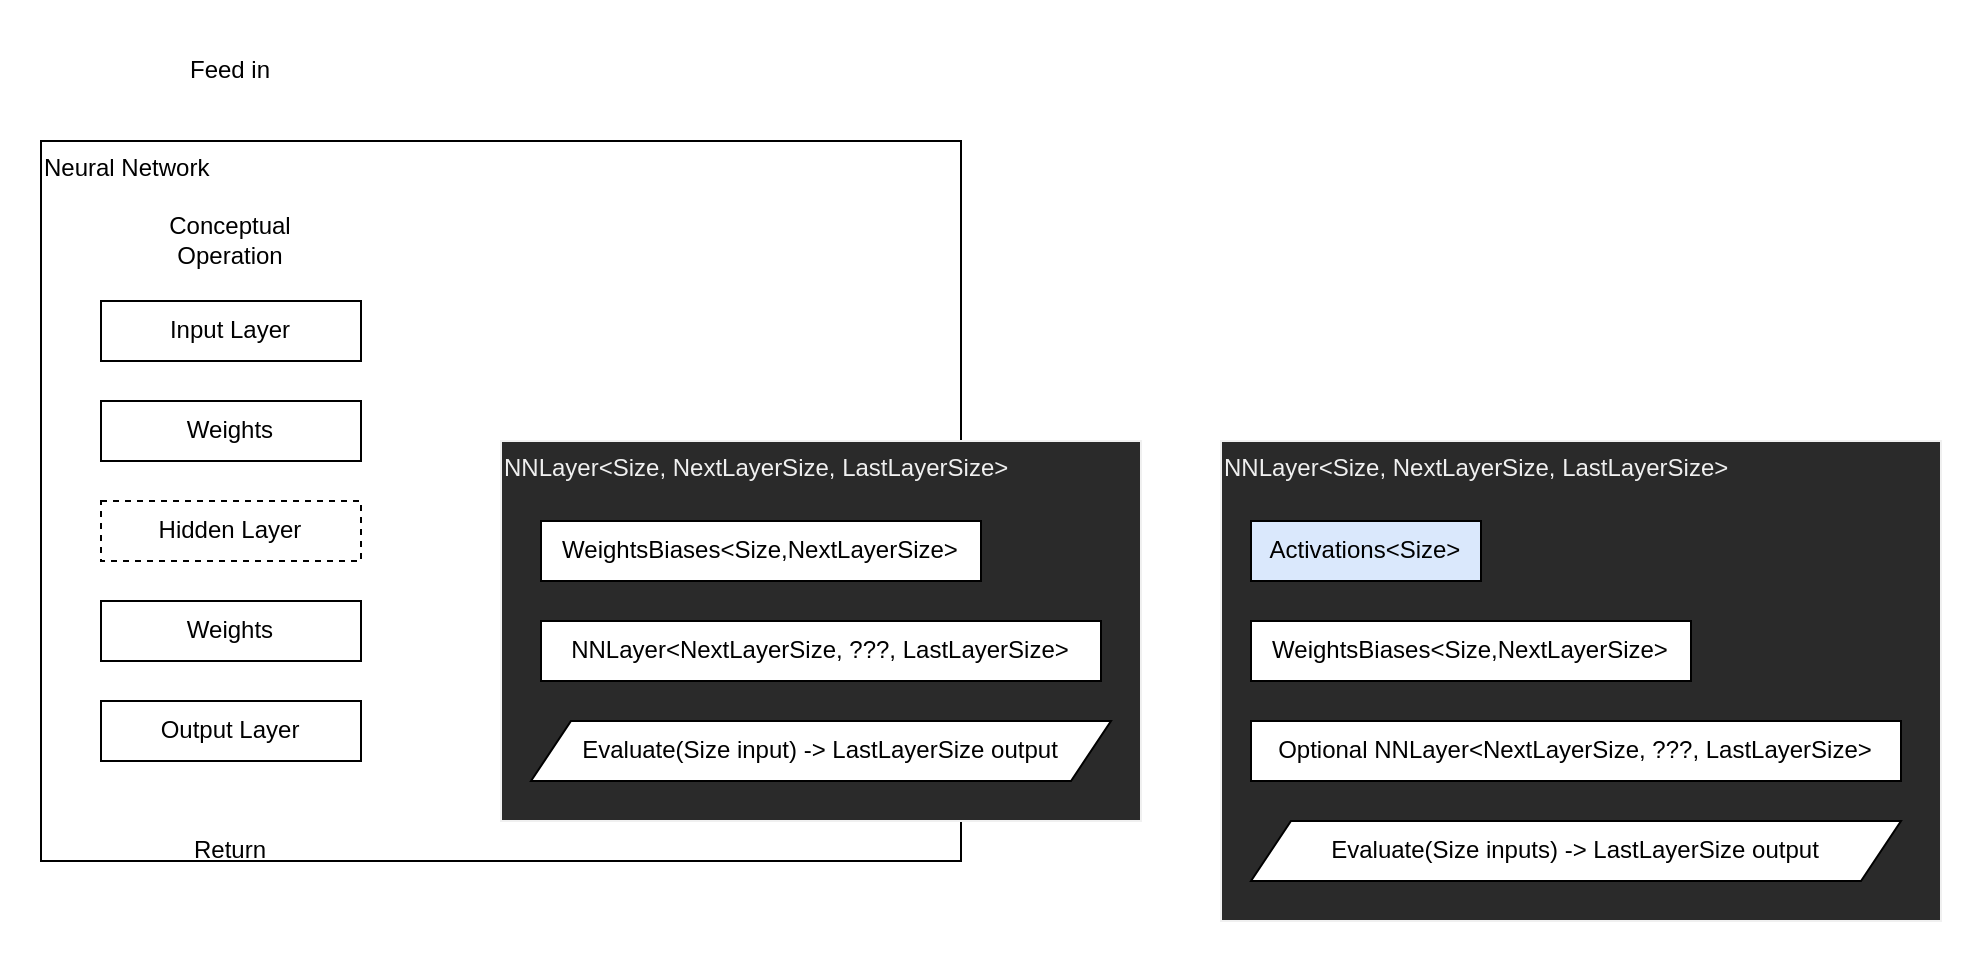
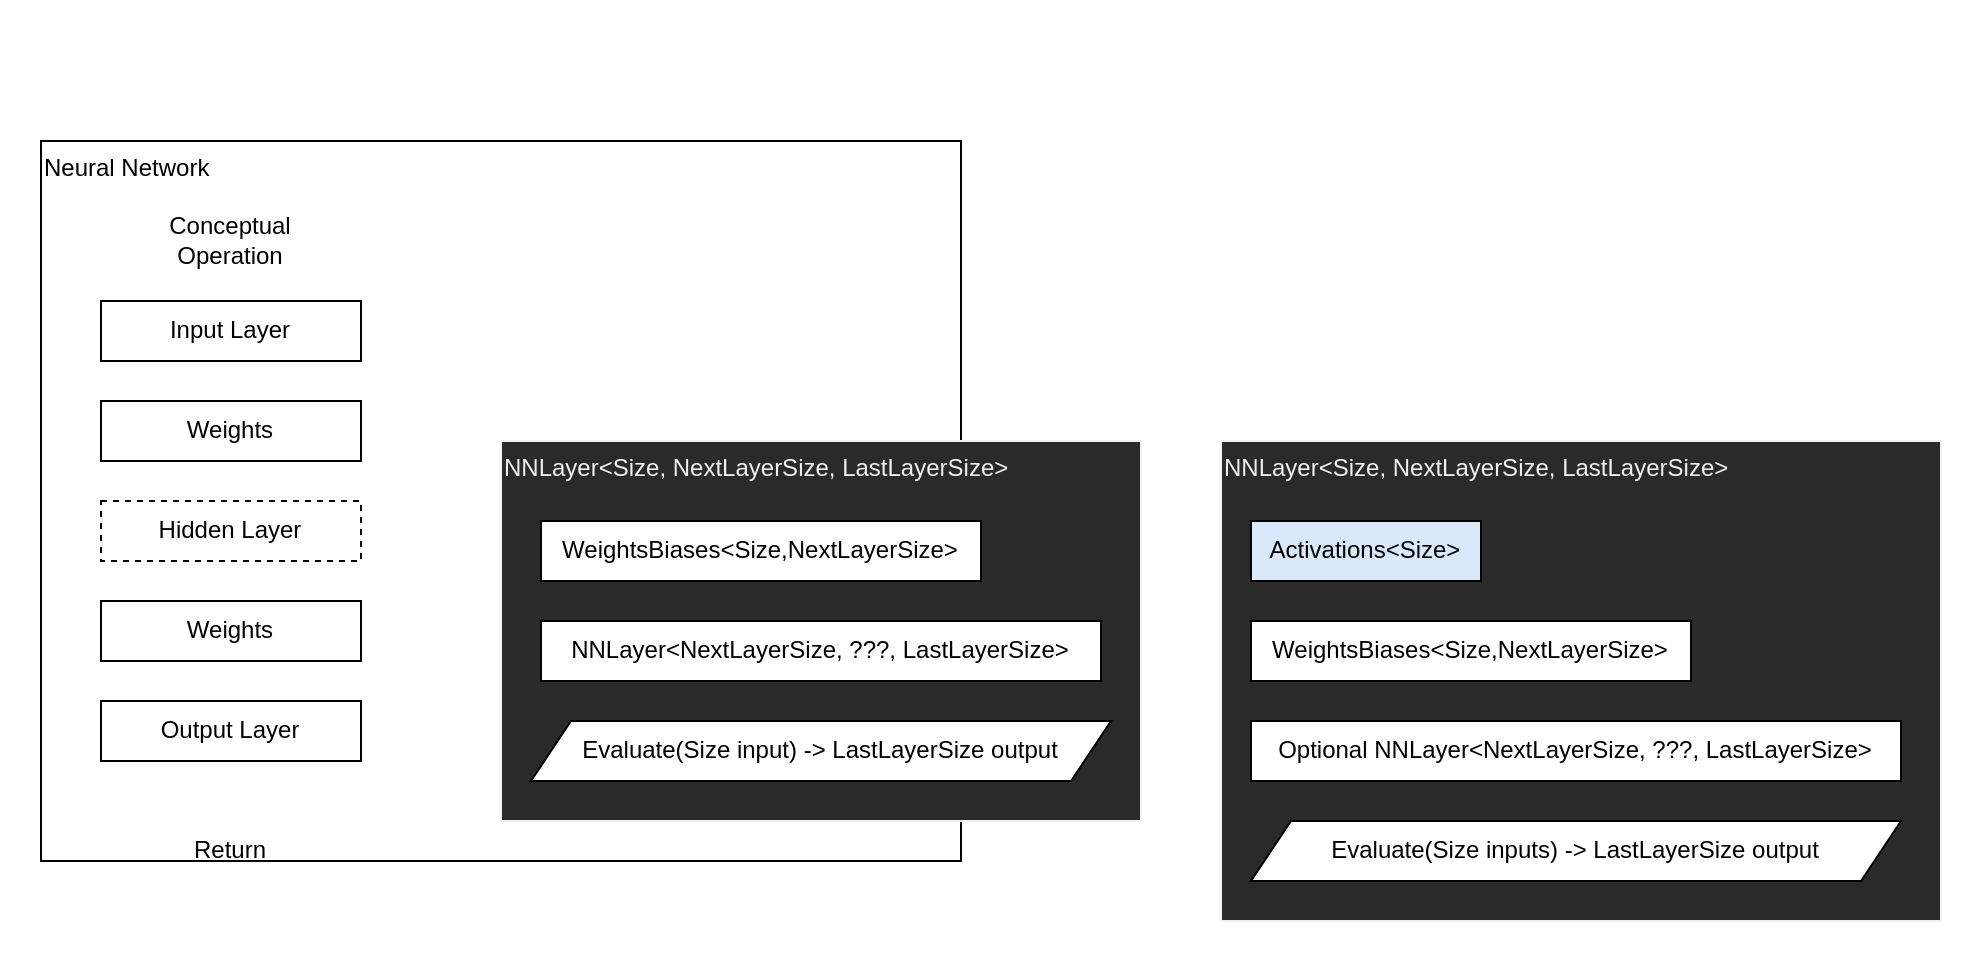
  <mxCell id="0" />
  <mxCell id="1" parent="0" />
  <mxCell id="2" value="Neural Network" style="rounded=0;whiteSpace=wrap;html=1;align=left;verticalAlign=top;" vertex="1" parent="1"><mxGeometry x="20" y="70" width="460" height="360" as="geometry" /></mxCell>
  <mxCell id="3" value="Output Layer" style="rounded=0;whiteSpace=wrap;html=1;" vertex="1" parent="1"><mxGeometry x="50" y="350" width="130" height="30" as="geometry" /></mxCell>
  <mxCell id="4" value="Weights" style="rounded=0;whiteSpace=wrap;html=1;" vertex="1" parent="1"><mxGeometry x="50" y="300" width="130" height="30" as="geometry" /></mxCell>
  <mxCell id="5" value="Hidden Layer" style="rounded=0;whiteSpace=wrap;html=1;dashed=1;" vertex="1" parent="1"><mxGeometry x="50" y="250" width="130" height="30" as="geometry" /></mxCell>
  <mxCell id="6" value="Weights" style="rounded=0;whiteSpace=wrap;html=1;" vertex="1" parent="1"><mxGeometry x="50" y="200" width="130" height="30" as="geometry" /></mxCell>
  <mxCell id="7" value="Input Layer" style="rounded=0;whiteSpace=wrap;html=1;" vertex="1" parent="1"><mxGeometry x="50" y="150" width="130" height="30" as="geometry" /></mxCell>
- <mxCell id="8" value="Feed in" style="text;html=1;strokeColor=none;fillColor=none;align=center;verticalAlign=middle;whiteSpace=wrap;rounded=0;" vertex="1" parent="1"><mxGeometry x="85" y="20" width="60" height="30" as="geometry" /></mxCell>
  <mxCell id="9" value="Return" style="text;html=1;strokeColor=none;fillColor=none;align=center;verticalAlign=middle;whiteSpace=wrap;rounded=0;" vertex="1" parent="1"><mxGeometry x="85" y="410" width="60" height="30" as="geometry" /></mxCell>
  <mxCell id="10" value="Conceptual Operation" style="text;html=1;strokeColor=none;fillColor=none;align=center;verticalAlign=middle;whiteSpace=wrap;rounded=0;" vertex="1" parent="1"><mxGeometry x="95" y="110" width="40" height="20" as="geometry" /></mxCell>
  <mxCell id="11" value="NNLayer&amp;lt;Size, NextLayerSize, LastLayerSize&amp;gt;" style="rounded=0;whiteSpace=wrap;html=1;fontFamily=Helvetica;fontSize=12;fontColor=#f0f0f0;align=left;strokeColor=#f0f0f0;fillColor=#2a2a2a;verticalAlign=top;" vertex="1" parent="1"><mxGeometry x="250" y="220" width="320" height="190" as="geometry" /></mxCell>
  <mxCell id="12" value="WeightsBiases&amp;lt;Size,NextLayerSize&amp;gt;" style="rounded=0;whiteSpace=wrap;html=1;" vertex="1" parent="1"><mxGeometry x="270" y="260" width="220" height="30" as="geometry" /></mxCell>
  <mxCell id="13" value="NNLayer&amp;lt;NextLayerSize, ???, LastLayerSize&amp;gt;" style="rounded=0;whiteSpace=wrap;html=1;" vertex="1" parent="1"><mxGeometry x="270" y="310" width="280" height="30" as="geometry" /></mxCell>
  <mxCell id="14" value="Evaluate(Size input) -&amp;gt; LastLayerSize output" style="shape=parallelogram;perimeter=parallelogramPerimeter;whiteSpace=wrap;html=1;fixedSize=1;align=center;" vertex="1" parent="1"><mxGeometry x="265" y="360" width="290" height="30" as="geometry" /></mxCell>
  <mxCell id="15" value="NNLayer&amp;lt;Size, NextLayerSize, LastLayerSize&amp;gt;" style="rounded=0;whiteSpace=wrap;html=1;fontFamily=Helvetica;fontSize=12;fontColor=#f0f0f0;align=left;strokeColor=#f0f0f0;fillColor=#2a2a2a;verticalAlign=top;" vertex="1" parent="1"><mxGeometry x="610" y="220" width="360" height="240" as="geometry" /></mxCell>
  <mxCell id="16" value="WeightsBiases&amp;lt;Size,NextLayerSize&amp;gt;" style="rounded=0;whiteSpace=wrap;html=1;" vertex="1" parent="1"><mxGeometry x="625" y="310" width="220" height="30" as="geometry" /></mxCell>
  <mxCell id="17" value="Optional NNLayer&amp;lt;NextLayerSize, ???, LastLayerSize&amp;gt;" style="rounded=0;whiteSpace=wrap;html=1;" vertex="1" parent="1"><mxGeometry x="625" y="360" width="325" height="30" as="geometry" /></mxCell>
  <mxCell id="18" value="Evaluate(Size inputs) -&amp;gt; LastLayerSize output" style="shape=parallelogram;perimeter=parallelogramPerimeter;whiteSpace=wrap;html=1;fixedSize=1;align=center;" vertex="1" parent="1"><mxGeometry x="625" y="410" width="325" height="30" as="geometry" /></mxCell>
  <mxCell id="19" value="Activations&amp;lt;Size&amp;gt;" style="rounded=0;whiteSpace=wrap;html=1;fillColor=#dae8fc;" vertex="1" parent="1"><mxGeometry x="625" y="260" width="115" height="30" as="geometry" /></mxCell>
